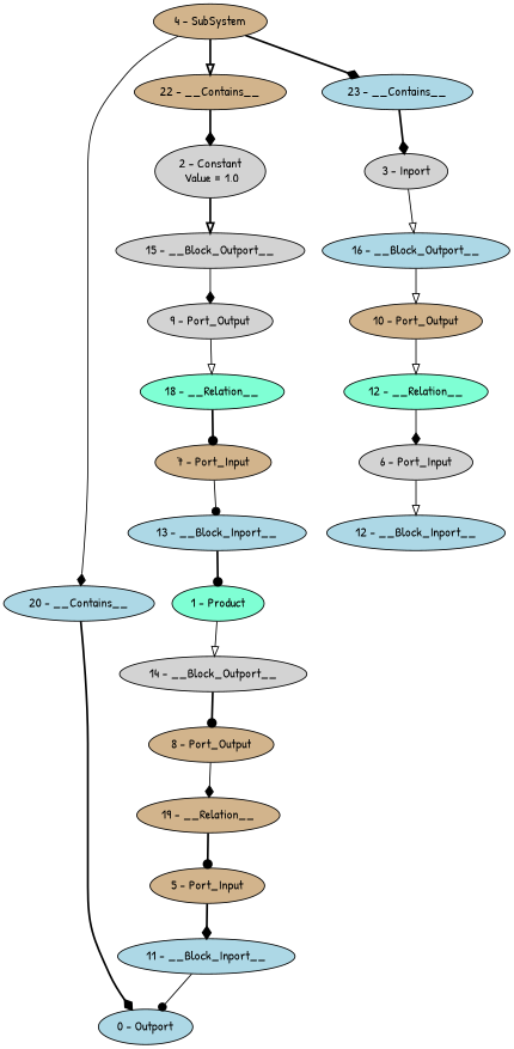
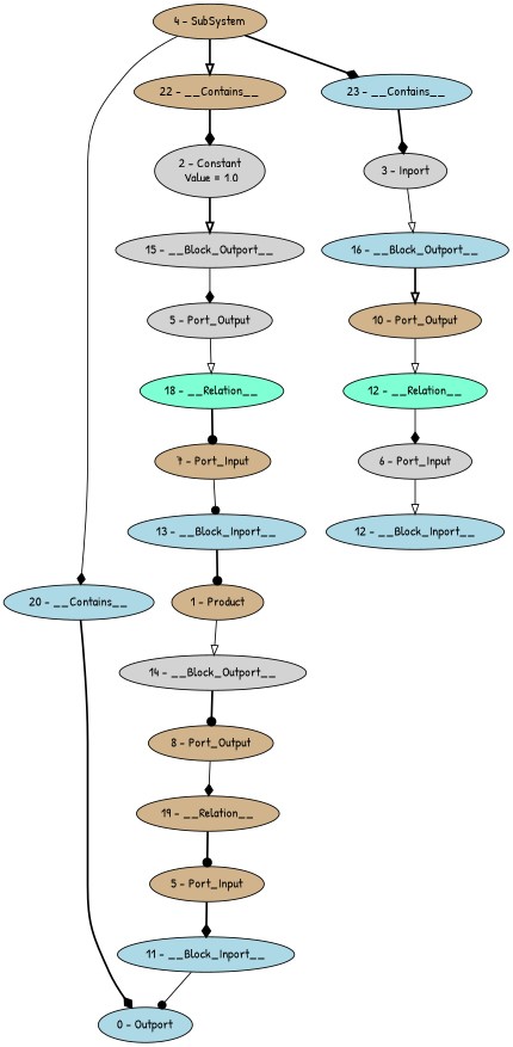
  digraph {
    fontname="Patrick Hand"
    node [fillcolor=tan fontname="Patrick Hand" style=filled]
    edge [arrowhead=diamond fontname="Patrick Hand" style=solid]
-   "1 - Product" [fillcolor=aquamarine]
+   "1 - Product"
    "14 - __Block_Outport__" [fillcolor=lightgrey]
    "8 - Port_Output"
    "2 - Constant\n Value = 1.0" [fillcolor=lightgrey]
    "15 - __Block_Outport__" [fillcolor=lightgrey]
-   "9 - Port_Output" [fillcolor=lightgrey]
+   "9 - Port_Output" [fillcolor=lightgrey label="5 - Port_Output"]
    "3 - Inport" [fillcolor=lightgrey]
    "16 - __Block_Outport__" [fillcolor=lightblue]
    "10 - Port_Output"
    "4 - SubSystem"
    "20 - __Contains__" [fillcolor=lightblue]
    "22 - __Contains__"
    "23 - __Contains__" [fillcolor=lightblue]
    "0 - Outport" [fillcolor=lightblue]
    "5 - Port_Input"
    "11 - __Block_Inport__" [fillcolor=lightblue]
    "6 - Port_Input" [fillcolor=lightgrey]
    "12 - __Block_Inport__" [fillcolor=lightblue]
    "7 - Port_Input"
    "13 - __Block_Inport__" [fillcolor=lightblue]
    "19 - __Relation__"
    "18 - __Relation__" [fillcolor=aquamarine]
    n23 [fillcolor=aquamarine label="12 - __Relation__"]
    "1 - Product" -> "14 - __Block_Outport__" [arrowhead=onormal]
    "14 - __Block_Outport__" -> "8 - Port_Output" [arrowhead=dot style=bold]
    "8 - Port_Output" -> "19 - __Relation__"
    "2 - Constant\n Value = 1.0" -> "15 - __Block_Outport__" [arrowhead=onormal style=bold]
    "15 - __Block_Outport__" -> "9 - Port_Output"
    "9 - Port_Output" -> "18 - __Relation__" [arrowhead=onormal]
    "3 - Inport" -> "16 - __Block_Outport__" [arrowhead=onormal]
-   "16 - __Block_Outport__" -> "10 - Port_Output" [arrowhead=onormal]
+   "16 - __Block_Outport__" -> "10 - Port_Output" [arrowhead=onormal style=bold]
    "10 - Port_Output" -> n23 [arrowhead=onormal]
    "4 - SubSystem" -> "20 - __Contains__"
    "4 - SubSystem" -> "22 - __Contains__" [arrowhead=onormal style=bold]
    "4 - SubSystem" -> "23 - __Contains__" [style=bold]
    "20 - __Contains__" -> "0 - Outport" [style=bold]
    "22 - __Contains__" -> "2 - Constant\n Value = 1.0" [style=bold]
    "23 - __Contains__" -> "3 - Inport" [style=bold]
    "5 - Port_Input" -> "11 - __Block_Inport__" [style=bold]
    "11 - __Block_Inport__" -> "0 - Outport" [arrowhead=dot]
    "6 - Port_Input" -> "12 - __Block_Inport__" [arrowhead=onormal]
    "7 - Port_Input" -> "13 - __Block_Inport__" [arrowhead=dot]
    "13 - __Block_Inport__" -> "1 - Product" [arrowhead=dot style=bold]
    "19 - __Relation__" -> "5 - Port_Input" [arrowhead=dot style=bold]
    "18 - __Relation__" -> "7 - Port_Input" [arrowhead=dot style=bold]
    n23 -> "6 - Port_Input"
  }
